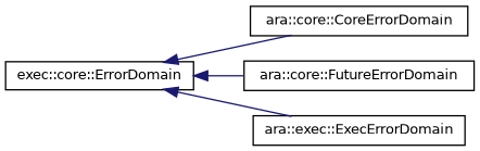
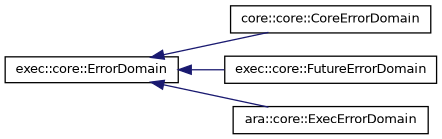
  digraph {
    rankdir=LR
    node [color=black fillcolor=white fontname=Helvetica fontsize=10 shape=record style=filled]
    edge [color=midnightblue dir=back fontname=Helvetica fontsize=10 labelfontname=Helvetica labelfontsize=10 style=solid]
    n1 [height=0.2 label="exec::core::ErrorDomain" width=0.4]
-   n2 [height=0.2 label="ara::core::CoreErrorDomain" width=0.4]
-   n3 [height=0.2 label="ara::core::FutureErrorDomain" width=0.4]
-   n4 [height=0.2 label="ara::exec::ExecErrorDomain" width=0.4]
+   n2 [height=0.2 label="core::core::CoreErrorDomain" width=0.4]
+   n3 [height=0.2 label="exec::core::FutureErrorDomain" width=0.4]
+   n4 [height=0.2 label="ara::core::ExecErrorDomain" width=0.4]
    n1 -> n2
    n1 -> n3
    n1 -> n4
  }
